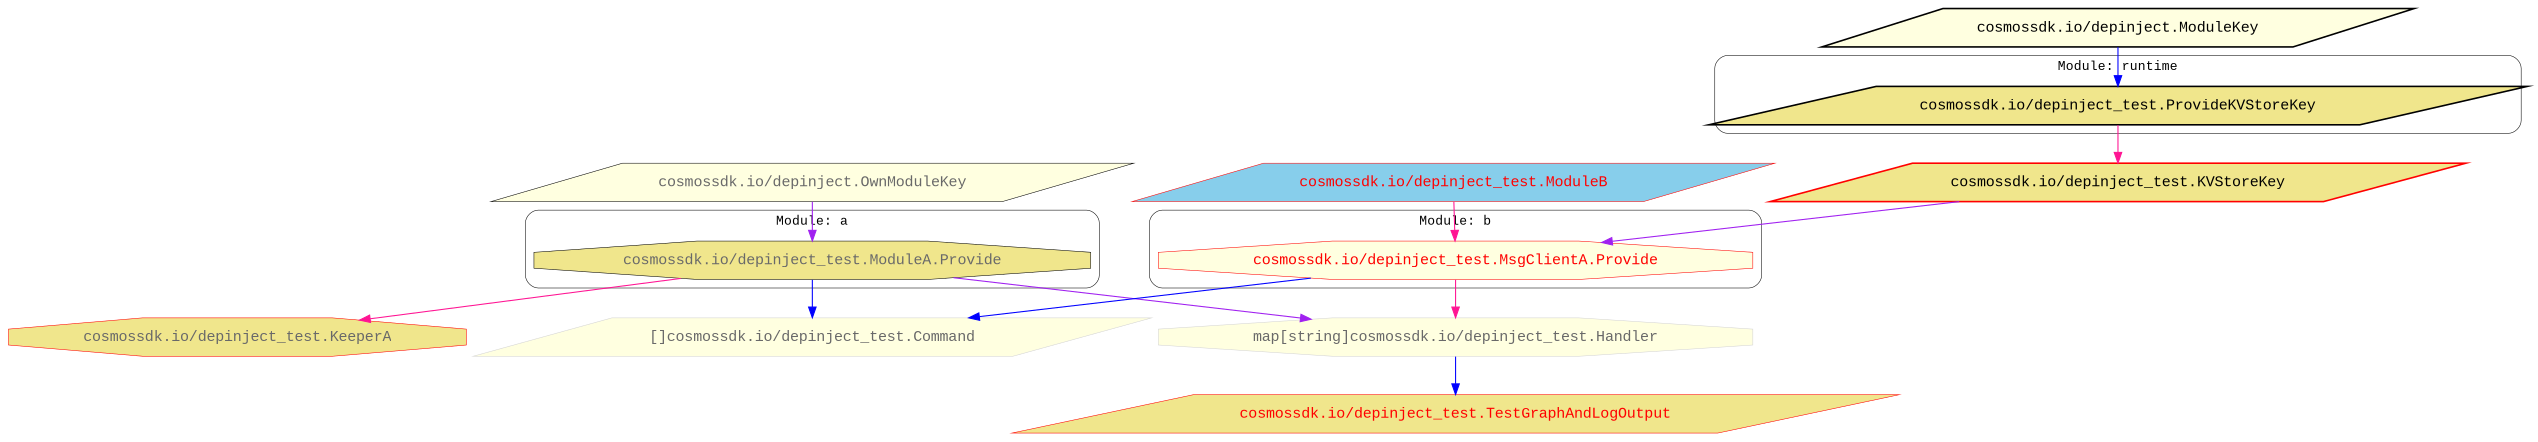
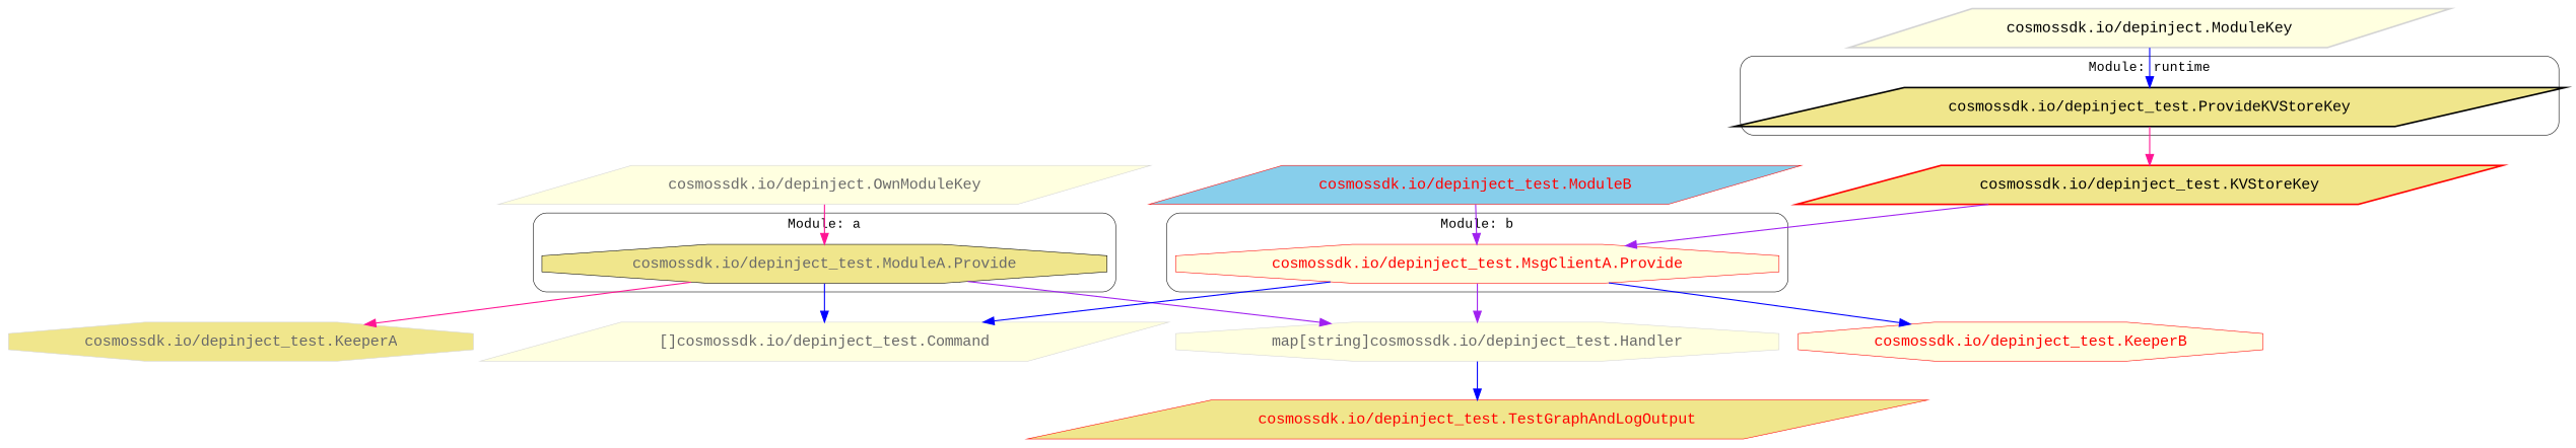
  digraph {
    fontname="Liberation Mono"
    node [color=red fillcolor=lightyellow fontcolor=dimgrey fontname="Liberation Mono" penwidth=0.5 shape=parallelogram style=filled]
    edge [color=blue fontname="Liberation Mono"]
    "cosmossdk.io/depinject_test.ModuleA.Provide" [color=black fillcolor=khaki shape=octagon]
    n2 [fontcolor=red label="cosmossdk.io/depinject_test.MsgClientA.Provide" shape=octagon]
    "cosmossdk.io/depinject_test.ProvideKVStoreKey" [color=black fillcolor=khaki fontcolor=black penwidth=1.5]
    "[]cosmossdk.io/depinject_test.Command" [color=lightgrey]
-   "cosmossdk.io/depinject_test.KeeperA" [fillcolor=khaki shape=octagon]
+   "cosmossdk.io/depinject_test.KeeperA" [color=lightgrey fillcolor=khaki shape=octagon]
    "map[string]cosmossdk.io/depinject_test.Handler" [color=lightgrey shape=octagon]
+   "cosmossdk.io/depinject_test.KeeperB" [fontcolor=red shape=octagon]
    "cosmossdk.io/depinject_test.KVStoreKey" [fillcolor=khaki fontcolor=black penwidth=1.5]
    "cosmossdk.io/depinject_test.TestGraphAndLogOutput" [fillcolor=khaki fontcolor=red]
-   "cosmossdk.io/depinject.ModuleKey" [color=black fontcolor=black penwidth=1.5]
-   "cosmossdk.io/depinject.OwnModuleKey" [color=black]
+   "cosmossdk.io/depinject.ModuleKey" [color=lightgrey fontcolor=black penwidth=1.5]
+   "cosmossdk.io/depinject.OwnModuleKey" [color=lightgrey]
    n12 [fillcolor=skyblue fontcolor=red label="cosmossdk.io/depinject_test.ModuleB"]
    subgraph cluster_1 {
      fontsize=12.0
      label="Module: a"
      penwidth=0.5
      style=rounded
      "cosmossdk.io/depinject_test.ModuleA.Provide"
    }
    subgraph cluster_2 {
      fontsize=12.0
      label="Module: b"
      penwidth=0.5
      style=rounded
      n2
    }
    subgraph cluster_3 {
      fontsize=12.0
      label="Module: runtime"
      penwidth=0.5
      style=rounded
      "cosmossdk.io/depinject_test.ProvideKVStoreKey"
    }
    "cosmossdk.io/depinject_test.ModuleA.Provide" -> "[]cosmossdk.io/depinject_test.Command"
    "cosmossdk.io/depinject_test.ModuleA.Provide" -> "cosmossdk.io/depinject_test.KeeperA" [color=deeppink]
    "cosmossdk.io/depinject_test.ModuleA.Provide" -> "map[string]cosmossdk.io/depinject_test.Handler" [color=purple]
    n2 -> "[]cosmossdk.io/depinject_test.Command"
-   n2 -> "map[string]cosmossdk.io/depinject_test.Handler" [color=deeppink]
+   n2 -> "map[string]cosmossdk.io/depinject_test.Handler" [color=purple]
+   n2 -> "cosmossdk.io/depinject_test.KeeperB"
    "cosmossdk.io/depinject_test.ProvideKVStoreKey" -> "cosmossdk.io/depinject_test.KVStoreKey" [color=deeppink]
    "map[string]cosmossdk.io/depinject_test.Handler" -> "cosmossdk.io/depinject_test.TestGraphAndLogOutput"
    "cosmossdk.io/depinject_test.KVStoreKey" -> n2 [color=purple]
    "cosmossdk.io/depinject.ModuleKey" -> "cosmossdk.io/depinject_test.ProvideKVStoreKey"
-   "cosmossdk.io/depinject.OwnModuleKey" -> "cosmossdk.io/depinject_test.ModuleA.Provide" [color=purple]
-   n12 -> n2 [color=deeppink]
+   "cosmossdk.io/depinject.OwnModuleKey" -> "cosmossdk.io/depinject_test.ModuleA.Provide" [color=deeppink]
+   n12 -> n2 [color=purple]
  }
